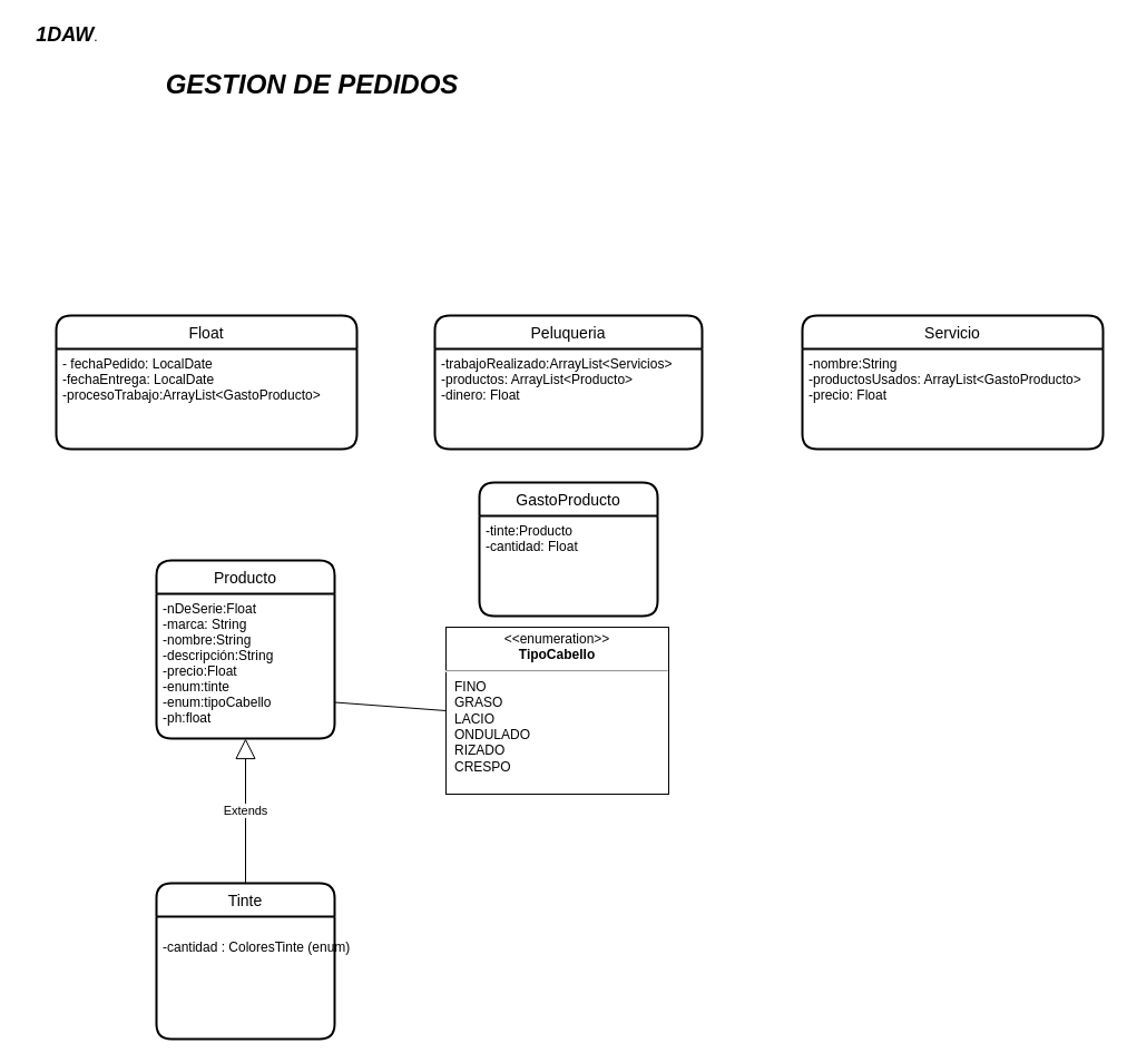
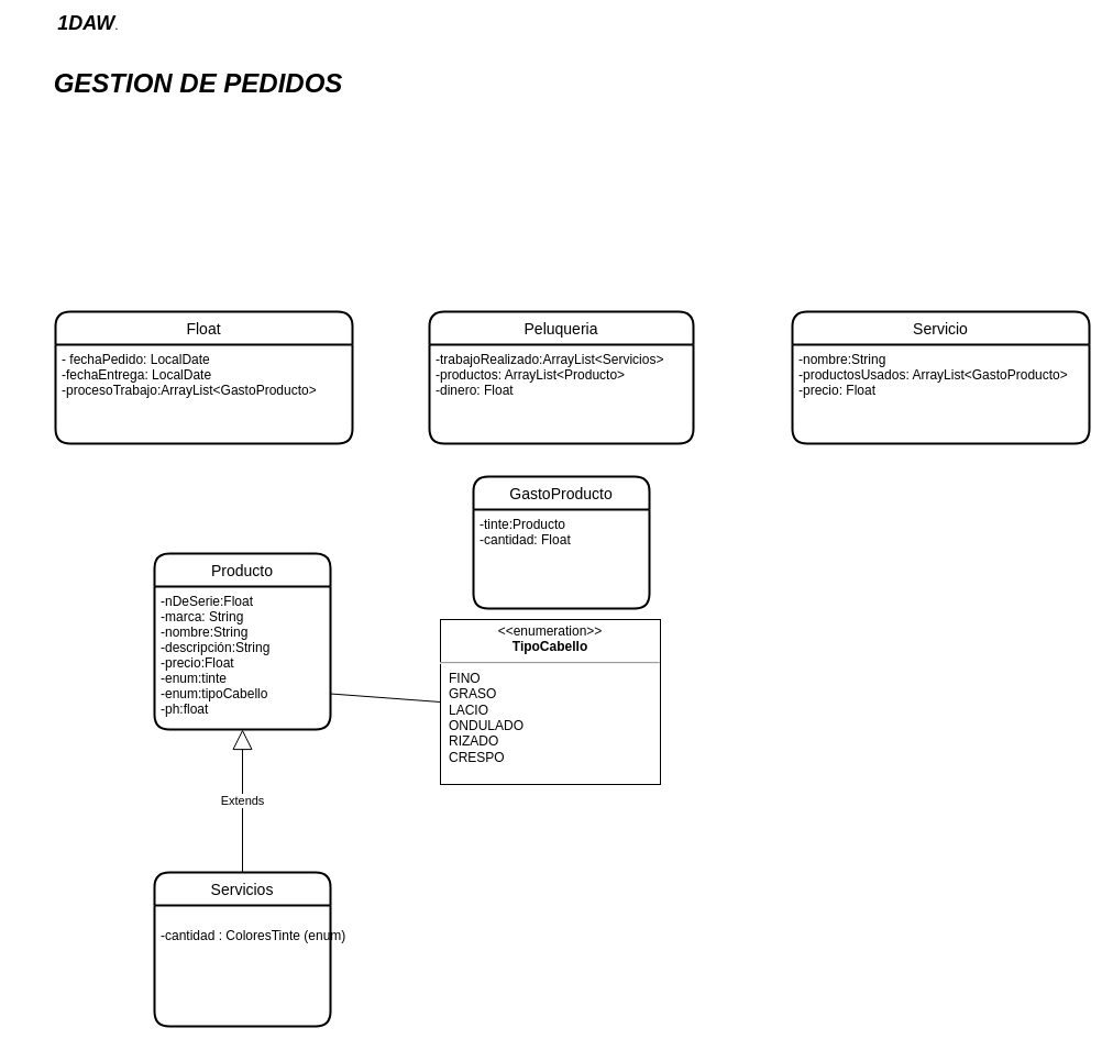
  <mxCell id="0" />
  <mxCell id="1" parent="0" />
  <mxCell id="2" value="Producto" style="swimlane;childLayout=stackLayout;horizontal=1;startSize=30;horizontalStack=0;rounded=1;fontSize=14;fontStyle=0;strokeWidth=2;resizeParent=0;resizeLast=1;shadow=0;dashed=0;align=center;" parent="1" vertex="1"><mxGeometry x="140" y="503" width="160" height="160" as="geometry" /></mxCell>
  <mxCell id="3" value="-nDeSerie:Float&#10;-marca: String&#10;-nombre:String&#10;-descripción:String&#10;-precio:Float&#10;-enum:tinte&#10;-enum:tipoCabello&#10;-ph:float&#10;" style="align=left;strokeColor=none;fillColor=none;spacingLeft=4;fontSize=12;verticalAlign=top;resizable=0;rotatable=0;part=1;" parent="2" vertex="1"><mxGeometry y="30" width="160" height="130" as="geometry" /></mxCell>
  <mxCell id="4" value="GastoProducto" style="swimlane;childLayout=stackLayout;horizontal=1;startSize=30;horizontalStack=0;rounded=1;fontSize=14;fontStyle=0;strokeWidth=2;resizeParent=0;resizeLast=1;shadow=0;dashed=0;align=center;" parent="1" vertex="1"><mxGeometry x="430" y="433" width="160" height="120" as="geometry" /></mxCell>
  <mxCell id="5" value="-tinte:Producto&#10;-cantidad: Float" style="align=left;strokeColor=none;fillColor=none;spacingLeft=4;fontSize=12;verticalAlign=top;resizable=0;rotatable=0;part=1;" parent="4" vertex="1"><mxGeometry y="30" width="160" height="90" as="geometry" /></mxCell>
  <mxCell id="6" value="Float" style="swimlane;childLayout=stackLayout;horizontal=1;startSize=30;horizontalStack=0;rounded=1;fontSize=14;fontStyle=0;strokeWidth=2;resizeParent=0;resizeLast=1;shadow=0;dashed=0;align=center;" parent="1" vertex="1"><mxGeometry x="50" y="283" width="270" height="120" as="geometry" /></mxCell>
  <mxCell id="7" value="- fechaPedido: LocalDate&#10;-fechaEntrega: LocalDate&#10;-procesoTrabajo:ArrayList&lt;GastoProducto&gt;&#10;" style="align=left;strokeColor=none;fillColor=none;spacingLeft=4;fontSize=12;verticalAlign=top;resizable=0;rotatable=0;part=1;" parent="6" vertex="1"><mxGeometry y="30" width="270" height="90" as="geometry" /></mxCell>
  <mxCell id="8" value="Peluqueria" style="swimlane;childLayout=stackLayout;horizontal=1;startSize=30;horizontalStack=0;rounded=1;fontSize=14;fontStyle=0;strokeWidth=2;resizeParent=0;resizeLast=1;shadow=0;dashed=0;align=center;" parent="1" vertex="1"><mxGeometry x="390" y="283" width="240" height="120" as="geometry" /></mxCell>
  <mxCell id="9" value="-trabajoRealizado:ArrayList&lt;Servicios&gt;&#10;-productos: ArrayList&lt;Producto&gt;&#10;-dinero: Float" style="align=left;strokeColor=none;fillColor=none;spacingLeft=4;fontSize=12;verticalAlign=top;resizable=0;rotatable=0;part=1;" parent="8" vertex="1"><mxGeometry y="30" width="240" height="90" as="geometry" /></mxCell>
  <mxCell id="10" value="Servicio" style="swimlane;childLayout=stackLayout;horizontal=1;startSize=30;horizontalStack=0;rounded=1;fontSize=14;fontStyle=0;strokeWidth=2;resizeParent=0;resizeLast=1;shadow=0;dashed=0;align=center;" parent="1" vertex="1"><mxGeometry x="720" y="283" width="270" height="120" as="geometry" /></mxCell>
  <mxCell id="11" value="-nombre:String&#10;-productosUsados: ArrayList&lt;GastoProducto&gt;&#10;-precio: Float" style="align=left;strokeColor=none;fillColor=none;spacingLeft=4;fontSize=12;verticalAlign=top;resizable=0;rotatable=0;part=1;" parent="10" vertex="1"><mxGeometry y="30" width="270" height="90" as="geometry" /></mxCell>
- <mxCell id="12" value="Tinte" style="swimlane;childLayout=stackLayout;horizontal=1;startSize=30;horizontalStack=0;rounded=1;fontSize=14;fontStyle=0;strokeWidth=2;resizeParent=0;resizeLast=1;shadow=0;dashed=0;align=center;" parent="1" vertex="1"><mxGeometry x="140" y="793" width="160" height="140" as="geometry" /></mxCell>
+ <mxCell id="12" value="Servicios" style="swimlane;childLayout=stackLayout;horizontal=1;startSize=30;horizontalStack=0;rounded=1;fontSize=14;fontStyle=0;strokeWidth=2;resizeParent=0;resizeLast=1;shadow=0;dashed=0;align=center;" parent="1" vertex="1"><mxGeometry x="140" y="793" width="160" height="140" as="geometry" /></mxCell>
  <mxCell id="13" value="&#10;-cantidad : ColoresTinte (enum)" style="align=left;strokeColor=none;fillColor=none;spacingLeft=4;fontSize=12;verticalAlign=top;resizable=0;rotatable=0;part=1;" parent="12" vertex="1"><mxGeometry y="30" width="160" height="110" as="geometry" /></mxCell>
  <mxCell id="14" value="Extends" style="endArrow=block;endSize=16;endFill=0;html=1;entryX=0.5;entryY=1;entryDx=0;entryDy=0;exitX=0.5;exitY=0;exitDx=0;exitDy=0;" parent="1" source="12" target="3" edge="1"><mxGeometry width="160" relative="1" as="geometry"><mxPoint x="470" y="1093" as="sourcePoint" /><mxPoint x="660" y="1363" as="targetPoint" /></mxGeometry></mxCell>
  <mxCell id="15" value="&lt;p style=&quot;margin: 0px ; margin-top: 4px ; text-align: center&quot;&gt;&amp;lt;&amp;lt;enumeration&amp;gt;&amp;gt;&lt;br&gt;&lt;b&gt;TipoCabello&lt;/b&gt;&lt;/p&gt;&lt;hr&gt;&lt;p style=&quot;margin: 0px ; margin-left: 8px ; text-align: left&quot;&gt;FINO&lt;br&gt;GRASO&lt;/p&gt;&lt;p style=&quot;margin: 0px ; margin-left: 8px ; text-align: left&quot;&gt;LACIO&lt;/p&gt;&lt;p style=&quot;margin: 0px ; margin-left: 8px ; text-align: left&quot;&gt;ONDULADO&lt;/p&gt;&lt;p style=&quot;margin: 0px ; margin-left: 8px ; text-align: left&quot;&gt;RIZADO&lt;/p&gt;&lt;p style=&quot;margin: 0px ; margin-left: 8px ; text-align: left&quot;&gt;CRESPO&lt;/p&gt;" style="shape=rect;html=1;overflow=fill;whiteSpace=wrap;" parent="1" vertex="1"><mxGeometry x="400" y="563" width="200" height="150" as="geometry" /></mxCell>
- <mxCell id="16" value="&lt;b&gt;&lt;i&gt;&lt;font style=&quot;font-size: 24px&quot;&gt;GESTION DE PEDIDOS&lt;/font&gt;&lt;/i&gt;&lt;/b&gt;" style="text;html=1;strokeColor=none;fillColor=none;align=center;verticalAlign=middle;whiteSpace=wrap;rounded=0;" parent="1" vertex="1"><mxGeometry x="120" y="40.5" width="320" height="70" as="geometry" /></mxCell>
- <mxCell id="17" value="&lt;font style=&quot;font-size: 18px&quot;&gt;&lt;i&gt;&lt;b&gt;1DAW&lt;/b&gt;&lt;/i&gt;&lt;/font&gt;." style="text;html=1;strokeColor=none;fillColor=none;align=center;verticalAlign=middle;whiteSpace=wrap;rounded=0;" parent="1" vertex="1"><mxGeometry x="30" y="20.5" width="60" height="20" as="geometry" /></mxCell>
+ <mxCell id="16" value="&lt;b&gt;&lt;i&gt;&lt;font style=&quot;font-size: 24px&quot;&gt;GESTION DE PEDIDOS&lt;/font&gt;&lt;/i&gt;&lt;/b&gt;" style="text;html=1;strokeColor=none;fillColor=none;align=center;verticalAlign=middle;whiteSpace=wrap;rounded=0;" parent="1" vertex="1"><mxGeometry x="20" y="40.5" width="320" height="70" as="geometry" /></mxCell>
+ <mxCell id="17" value="&lt;font style=&quot;font-size: 18px&quot;&gt;&lt;i&gt;&lt;b&gt;1DAW&lt;/b&gt;&lt;/i&gt;&lt;/font&gt;." style="text;html=1;strokeColor=none;fillColor=none;align=center;verticalAlign=middle;whiteSpace=wrap;rounded=0;" parent="1" vertex="1"><mxGeometry x="50" y="10.5" width="60" height="20" as="geometry" /></mxCell>
  <mxCell id="18" value="" style="endArrow=none;html=1;exitX=0;exitY=0.5;exitDx=0;exitDy=0;entryX=1;entryY=0.75;entryDx=0;entryDy=0;" edge="1" parent="1" source="15" target="3"><mxGeometry width="50" height="50" relative="1" as="geometry"><mxPoint x="700" y="683" as="sourcePoint" /><mxPoint x="750" y="633" as="targetPoint" /></mxGeometry></mxCell>
